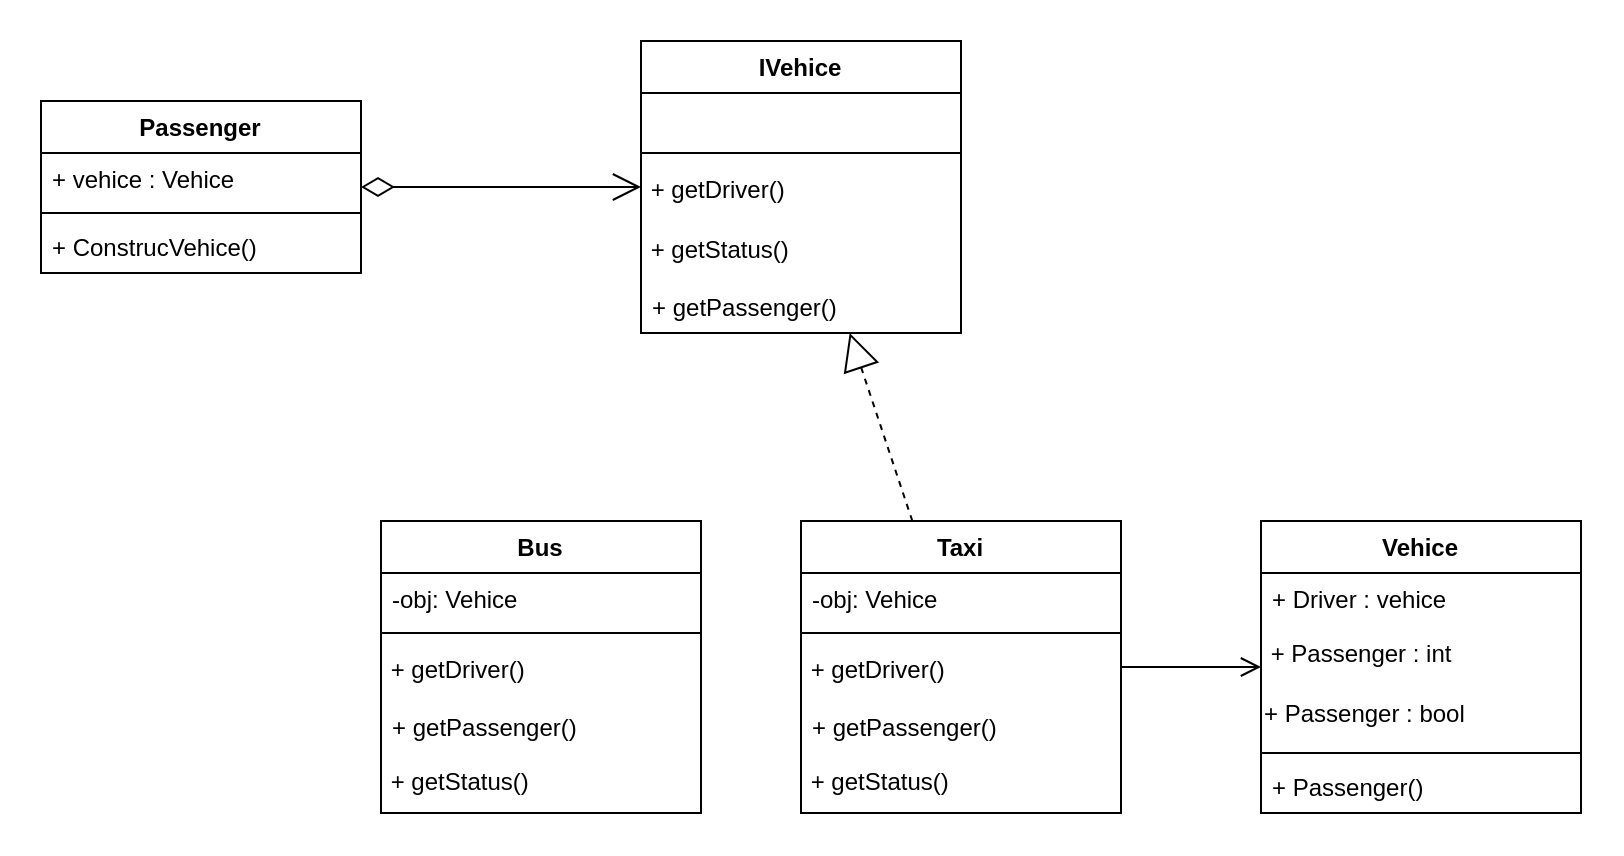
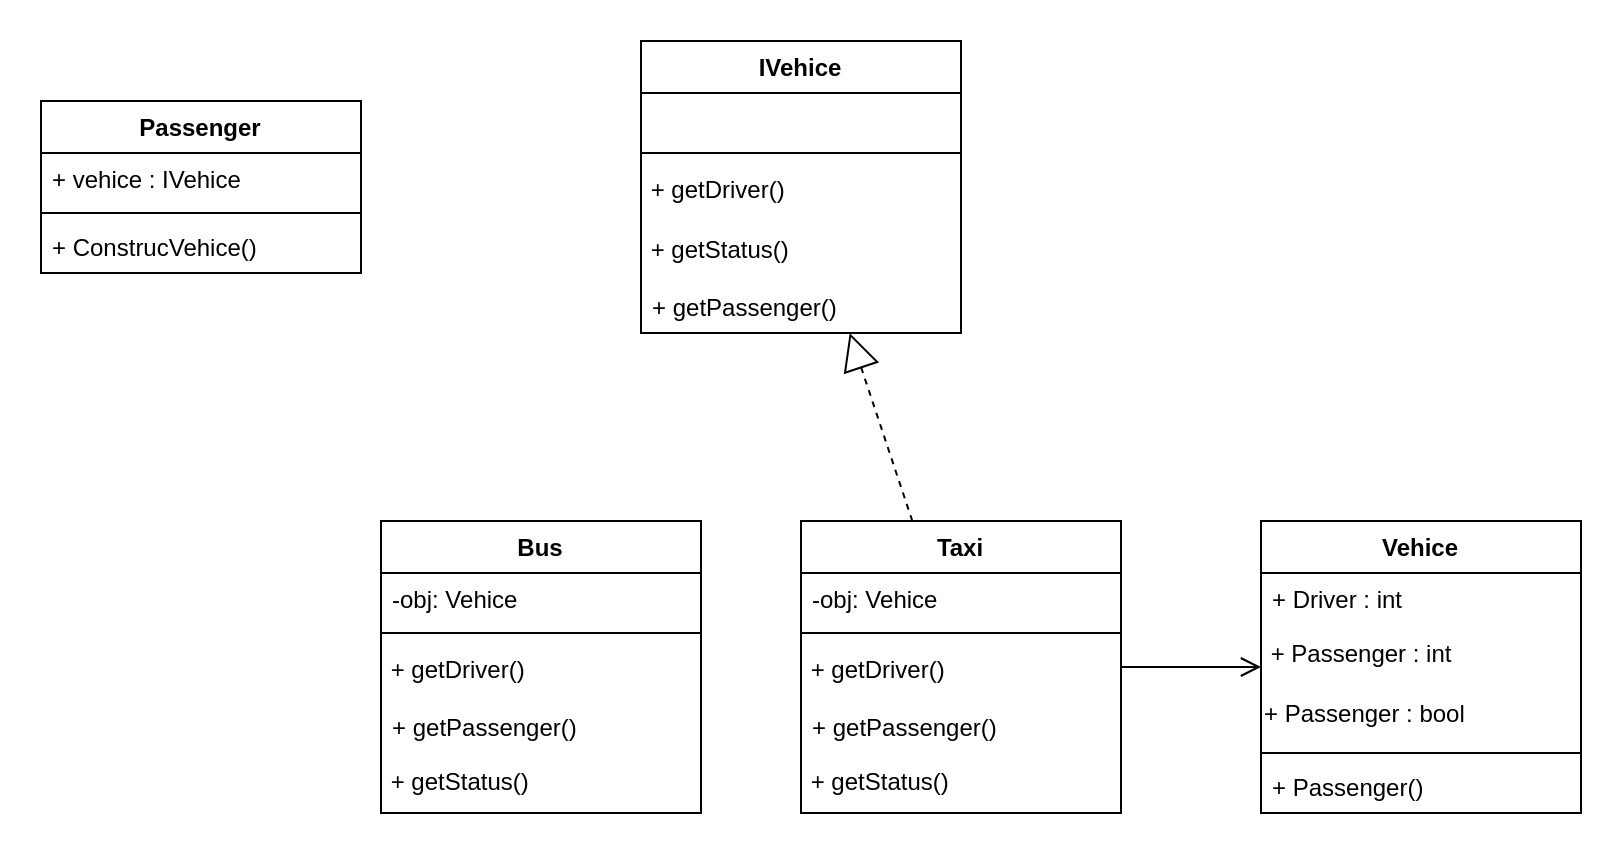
  <mxCell id="0" />
  <mxCell id="1" parent="0" />
  <mxCell id="2" value="Passenger" style="swimlane;fontStyle=1;align=center;verticalAlign=top;childLayout=stackLayout;horizontal=1;startSize=26;horizontalStack=0;resizeParent=1;resizeParentMax=0;resizeLast=0;collapsible=1;marginBottom=0;whiteSpace=wrap;html=1;" vertex="1" parent="1"><mxGeometry x="20" y="50" width="160" height="86" as="geometry" /></mxCell>
- <mxCell id="3" value="+ vehice : Vehice" style="text;strokeColor=none;fillColor=none;align=left;verticalAlign=top;spacingLeft=4;spacingRight=4;overflow=hidden;rotatable=0;points=[[0,0.5],[1,0.5]];portConstraint=eastwest;whiteSpace=wrap;html=1;" vertex="1" parent="2"><mxGeometry y="26" width="160" height="26" as="geometry" /></mxCell>
+ <mxCell id="3" value="+ vehice : IVehice" style="text;strokeColor=none;fillColor=none;align=left;verticalAlign=top;spacingLeft=4;spacingRight=4;overflow=hidden;rotatable=0;points=[[0,0.5],[1,0.5]];portConstraint=eastwest;whiteSpace=wrap;html=1;" vertex="1" parent="2"><mxGeometry y="26" width="160" height="26" as="geometry" /></mxCell>
  <mxCell id="4" value="" style="line;strokeWidth=1;fillColor=none;align=left;verticalAlign=middle;spacingTop=-1;spacingLeft=3;spacingRight=3;rotatable=0;labelPosition=right;points=[];portConstraint=eastwest;strokeColor=inherit;" vertex="1" parent="2"><mxGeometry y="52" width="160" height="8" as="geometry" /></mxCell>
  <mxCell id="5" value="+ ConstrucVehice()" style="text;strokeColor=none;fillColor=none;align=left;verticalAlign=top;spacingLeft=4;spacingRight=4;overflow=hidden;rotatable=0;points=[[0,0.5],[1,0.5]];portConstraint=eastwest;whiteSpace=wrap;html=1;" vertex="1" parent="2"><mxGeometry y="60" width="160" height="26" as="geometry" /></mxCell>
  <mxCell id="6" value="IVehice" style="swimlane;fontStyle=1;align=center;verticalAlign=top;childLayout=stackLayout;horizontal=1;startSize=26;horizontalStack=0;resizeParent=1;resizeParentMax=0;resizeLast=0;collapsible=1;marginBottom=0;whiteSpace=wrap;html=1;" vertex="1" parent="1"><mxGeometry x="320" y="20" width="160" height="146" as="geometry" /></mxCell>
  <mxCell id="7" value="&amp;nbsp;" style="text;strokeColor=none;fillColor=none;align=left;verticalAlign=top;spacingLeft=4;spacingRight=4;overflow=hidden;rotatable=0;points=[[0,0.5],[1,0.5]];portConstraint=eastwest;whiteSpace=wrap;html=1;" vertex="1" parent="6"><mxGeometry y="26" width="160" height="26" as="geometry" /></mxCell>
  <mxCell id="8" value="" style="line;strokeWidth=1;fillColor=none;align=left;verticalAlign=middle;spacingTop=-1;spacingLeft=3;spacingRight=3;rotatable=0;labelPosition=right;points=[];portConstraint=eastwest;strokeColor=inherit;" vertex="1" parent="6"><mxGeometry y="52" width="160" height="8" as="geometry" /></mxCell>
  <mxCell id="9" value="&amp;nbsp;+ getDriver()" style="text;html=1;align=left;verticalAlign=middle;resizable=0;points=[];autosize=1;strokeColor=none;fillColor=none;" vertex="1" parent="6"><mxGeometry y="60" width="160" height="30" as="geometry" /></mxCell>
  <mxCell id="10" value="&amp;nbsp;+ getStatus()" style="text;html=1;align=left;verticalAlign=middle;resizable=0;points=[];autosize=1;strokeColor=none;fillColor=none;" vertex="1" parent="6"><mxGeometry y="90" width="160" height="30" as="geometry" /></mxCell>
  <mxCell id="11" value="+ getPassenger()" style="text;strokeColor=none;fillColor=none;align=left;verticalAlign=top;spacingLeft=4;spacingRight=4;overflow=hidden;rotatable=0;points=[[0,0.5],[1,0.5]];portConstraint=eastwest;whiteSpace=wrap;html=1;" vertex="1" parent="6"><mxGeometry y="120" width="160" height="26" as="geometry" /></mxCell>
- <mxCell id="12" value="" style="endArrow=open;html=1;endSize=12;startArrow=diamondThin;startSize=14;startFill=0;edgeStyle=orthogonalEdgeStyle;rounded=0;" edge="1" parent="1" source="2" target="6"><mxGeometry relative="1" as="geometry"><mxPoint x="330" y="170" as="sourcePoint" /><mxPoint x="490" y="170" as="targetPoint" /></mxGeometry></mxCell>
  <mxCell id="13" value="Bus" style="swimlane;fontStyle=1;align=center;verticalAlign=top;childLayout=stackLayout;horizontal=1;startSize=26;horizontalStack=0;resizeParent=1;resizeParentMax=0;resizeLast=0;collapsible=1;marginBottom=0;whiteSpace=wrap;html=1;" vertex="1" parent="1"><mxGeometry x="190" y="260" width="160" height="146" as="geometry" /></mxCell>
  <mxCell id="14" value="-obj: Vehice" style="text;strokeColor=none;fillColor=none;align=left;verticalAlign=top;spacingLeft=4;spacingRight=4;overflow=hidden;rotatable=0;points=[[0,0.5],[1,0.5]];portConstraint=eastwest;whiteSpace=wrap;html=1;" vertex="1" parent="13"><mxGeometry y="26" width="160" height="26" as="geometry" /></mxCell>
  <mxCell id="15" value="" style="line;strokeWidth=1;fillColor=none;align=left;verticalAlign=middle;spacingTop=-1;spacingLeft=3;spacingRight=3;rotatable=0;labelPosition=right;points=[];portConstraint=eastwest;strokeColor=inherit;" vertex="1" parent="13"><mxGeometry y="52" width="160" height="8" as="geometry" /></mxCell>
  <mxCell id="16" value="&amp;nbsp;+ getDriver()" style="text;html=1;align=left;verticalAlign=middle;resizable=0;points=[];autosize=1;strokeColor=none;fillColor=none;" vertex="1" parent="13"><mxGeometry y="60" width="160" height="30" as="geometry" /></mxCell>
  <mxCell id="17" value="+ getPassenger()" style="text;strokeColor=none;fillColor=none;align=left;verticalAlign=top;spacingLeft=4;spacingRight=4;overflow=hidden;rotatable=0;points=[[0,0.5],[1,0.5]];portConstraint=eastwest;whiteSpace=wrap;html=1;" vertex="1" parent="13"><mxGeometry y="90" width="160" height="26" as="geometry" /></mxCell>
  <mxCell id="18" value="&amp;nbsp;+ getStatus()" style="text;html=1;align=left;verticalAlign=middle;resizable=0;points=[];autosize=1;strokeColor=none;fillColor=none;" vertex="1" parent="13"><mxGeometry y="116" width="160" height="30" as="geometry" /></mxCell>
  <mxCell id="19" value="Taxi" style="swimlane;fontStyle=1;align=center;verticalAlign=top;childLayout=stackLayout;horizontal=1;startSize=26;horizontalStack=0;resizeParent=1;resizeParentMax=0;resizeLast=0;collapsible=1;marginBottom=0;whiteSpace=wrap;html=1;" vertex="1" parent="1"><mxGeometry x="400" y="260" width="160" height="146" as="geometry" /></mxCell>
  <mxCell id="20" value="-obj: Vehice" style="text;strokeColor=none;fillColor=none;align=left;verticalAlign=top;spacingLeft=4;spacingRight=4;overflow=hidden;rotatable=0;points=[[0,0.5],[1,0.5]];portConstraint=eastwest;whiteSpace=wrap;html=1;" vertex="1" parent="19"><mxGeometry y="26" width="160" height="26" as="geometry" /></mxCell>
  <mxCell id="21" value="" style="line;strokeWidth=1;fillColor=none;align=left;verticalAlign=middle;spacingTop=-1;spacingLeft=3;spacingRight=3;rotatable=0;labelPosition=right;points=[];portConstraint=eastwest;strokeColor=inherit;" vertex="1" parent="19"><mxGeometry y="52" width="160" height="8" as="geometry" /></mxCell>
  <mxCell id="22" value="&amp;nbsp;+ getDriver()" style="text;html=1;align=left;verticalAlign=middle;resizable=0;points=[];autosize=1;strokeColor=none;fillColor=none;" vertex="1" parent="19"><mxGeometry y="60" width="160" height="30" as="geometry" /></mxCell>
  <mxCell id="23" value="+ getPassenger()" style="text;strokeColor=none;fillColor=none;align=left;verticalAlign=top;spacingLeft=4;spacingRight=4;overflow=hidden;rotatable=0;points=[[0,0.5],[1,0.5]];portConstraint=eastwest;whiteSpace=wrap;html=1;" vertex="1" parent="19"><mxGeometry y="90" width="160" height="26" as="geometry" /></mxCell>
  <mxCell id="24" value="&amp;nbsp;+ getStatus()" style="text;html=1;align=left;verticalAlign=middle;resizable=0;points=[];autosize=1;strokeColor=none;fillColor=none;" vertex="1" parent="19"><mxGeometry y="116" width="160" height="30" as="geometry" /></mxCell>
  <mxCell id="25" value="" style="endArrow=block;endSize=16;endFill=0;html=1;rounded=0;dashed=1;" edge="1" parent="1" source="19" target="6"><mxGeometry width="160" relative="1" as="geometry"><mxPoint x="440" y="400" as="sourcePoint" /><mxPoint x="530" y="170" as="targetPoint" /></mxGeometry></mxCell>
  <mxCell id="26" value="" style="html=1;verticalAlign=bottom;endArrow=open;dashed=0;endSize=8;curved=0;rounded=0;" edge="1" parent="1" source="19" target="27"><mxGeometry relative="1" as="geometry"><mxPoint x="700" y="490" as="sourcePoint" /><mxPoint x="810" y="323" as="targetPoint" /></mxGeometry></mxCell>
  <mxCell id="27" value="Vehice" style="swimlane;fontStyle=1;align=center;verticalAlign=top;childLayout=stackLayout;horizontal=1;startSize=26;horizontalStack=0;resizeParent=1;resizeParentMax=0;resizeLast=0;collapsible=1;marginBottom=0;whiteSpace=wrap;html=1;" vertex="1" parent="1"><mxGeometry x="630" y="260" width="160" height="146" as="geometry" /></mxCell>
- <mxCell id="28" value="+ Driver : vehice" style="text;strokeColor=none;fillColor=none;align=left;verticalAlign=top;spacingLeft=4;spacingRight=4;overflow=hidden;rotatable=0;points=[[0,0.5],[1,0.5]];portConstraint=eastwest;whiteSpace=wrap;html=1;" vertex="1" parent="27"><mxGeometry y="26" width="160" height="26" as="geometry" /></mxCell>
+ <mxCell id="28" value="+ Driver : int" style="text;strokeColor=none;fillColor=none;align=left;verticalAlign=top;spacingLeft=4;spacingRight=4;overflow=hidden;rotatable=0;points=[[0,0.5],[1,0.5]];portConstraint=eastwest;whiteSpace=wrap;html=1;" vertex="1" parent="27"><mxGeometry y="26" width="160" height="26" as="geometry" /></mxCell>
  <mxCell id="29" value="&amp;nbsp;+ Passenger : int" style="text;html=1;align=left;verticalAlign=middle;resizable=0;points=[];autosize=1;strokeColor=none;fillColor=none;" vertex="1" parent="27"><mxGeometry y="52" width="160" height="30" as="geometry" /></mxCell>
  <mxCell id="30" value="+ Passenger : bool" style="text;html=1;align=left;verticalAlign=middle;resizable=0;points=[];autosize=1;strokeColor=none;fillColor=none;" vertex="1" parent="27"><mxGeometry y="82" width="160" height="30" as="geometry" /></mxCell>
  <mxCell id="31" value="" style="line;strokeWidth=1;fillColor=none;align=left;verticalAlign=middle;spacingTop=-1;spacingLeft=3;spacingRight=3;rotatable=0;labelPosition=right;points=[];portConstraint=eastwest;strokeColor=inherit;" vertex="1" parent="27"><mxGeometry y="112" width="160" height="8" as="geometry" /></mxCell>
  <mxCell id="32" value="+ Passenger()" style="text;strokeColor=none;fillColor=none;align=left;verticalAlign=top;spacingLeft=4;spacingRight=4;overflow=hidden;rotatable=0;points=[[0,0.5],[1,0.5]];portConstraint=eastwest;whiteSpace=wrap;html=1;" vertex="1" parent="27"><mxGeometry y="120" width="160" height="26" as="geometry" /></mxCell>
